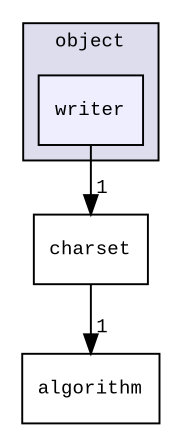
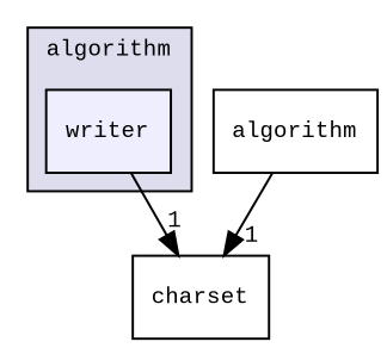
  digraph {
    compound=true
    fontname="Liberation Mono"
    node [fontname="Liberation Mono" fontsize=10 shape=box]
    edge [fontname="Liberation Mono" headlabel=1 labeldistance=1.5 labelfontname=CourierNew labelfontsize=10]
    n1 [fillcolor="#eeeeff" label=writer pencolor=black style=filled]
    n2 [label=charset]
    n3 [label=algorithm]
    subgraph cluster_1 {
      bgcolor="#ddddee"
      fontsize=10
-     label=object
+     label=algorithm
      pencolor=black
      n1
    }
    n1 -> n2
-   n2 -> n3
+   n3 -> n2
  }
